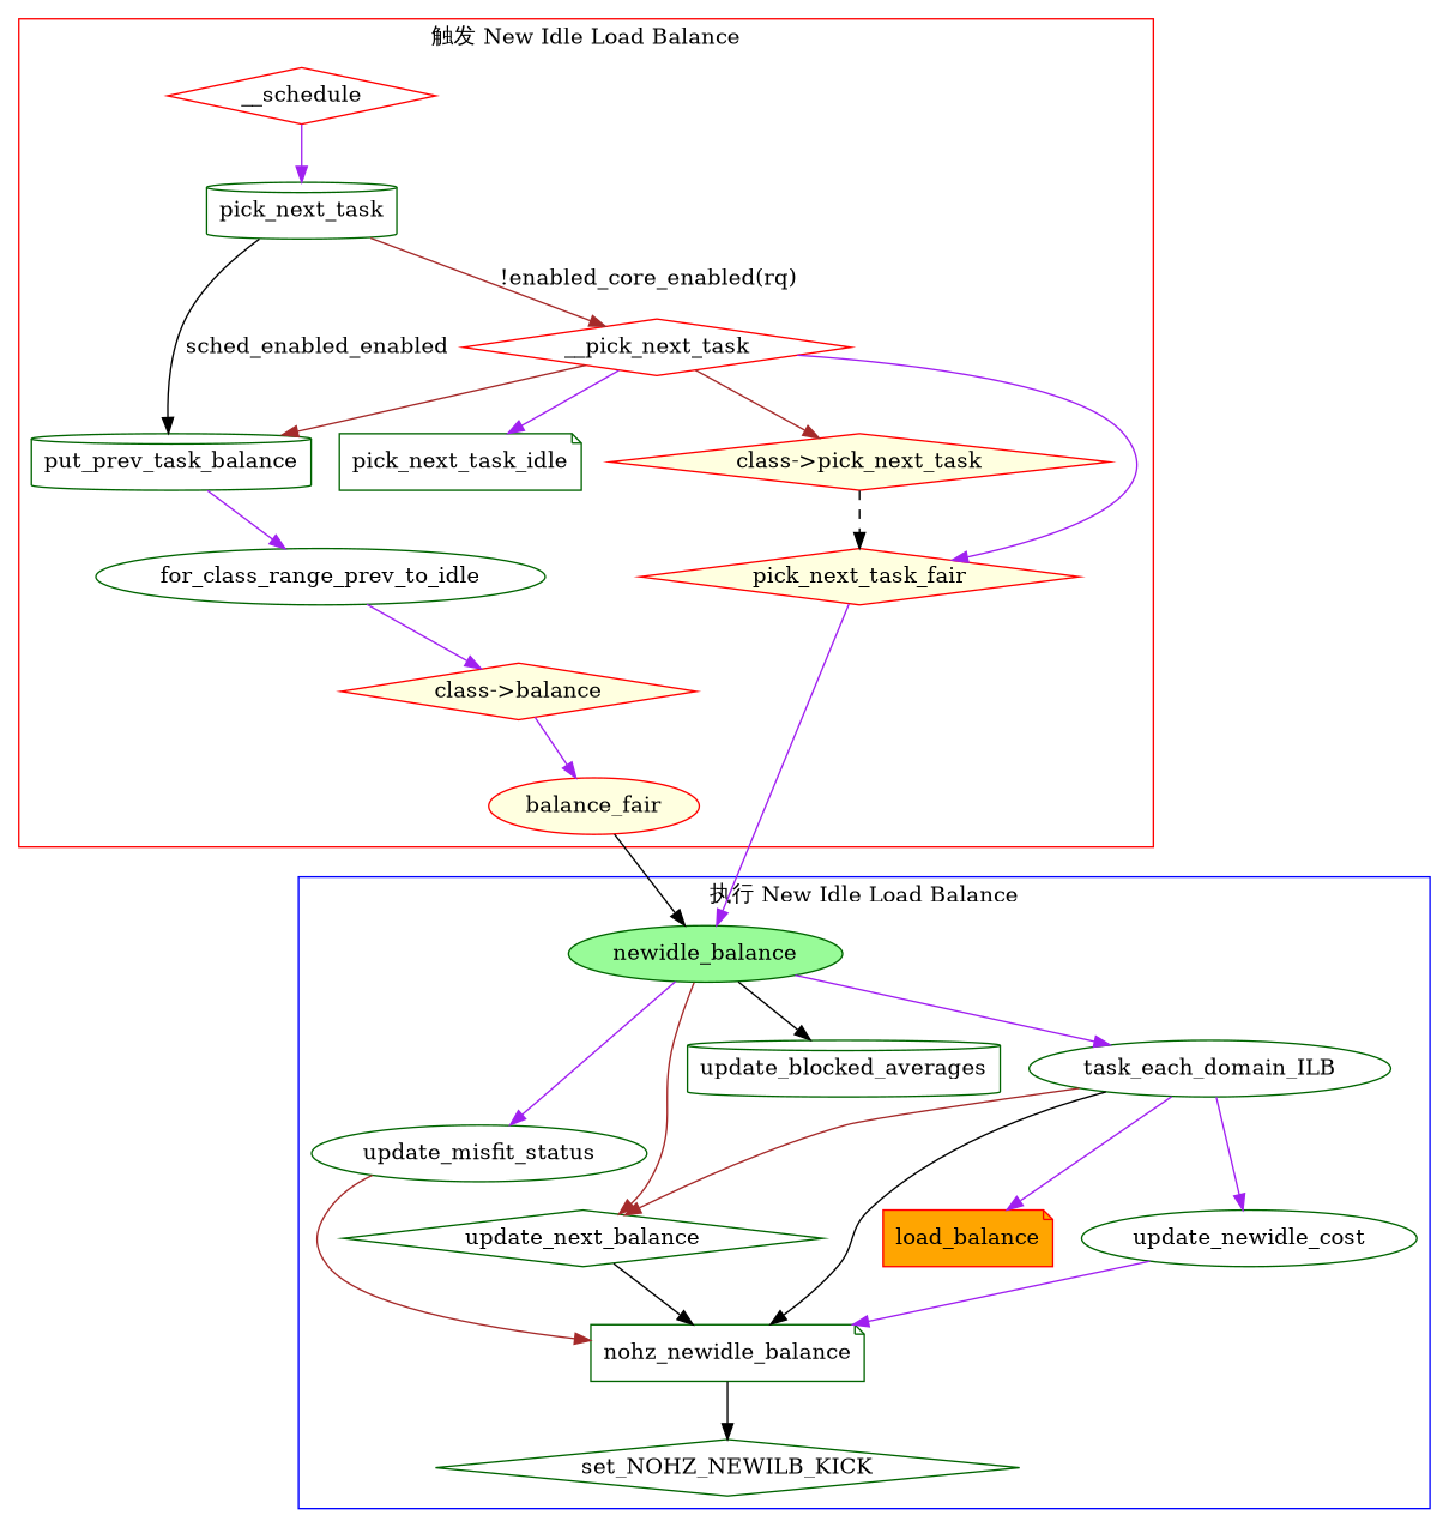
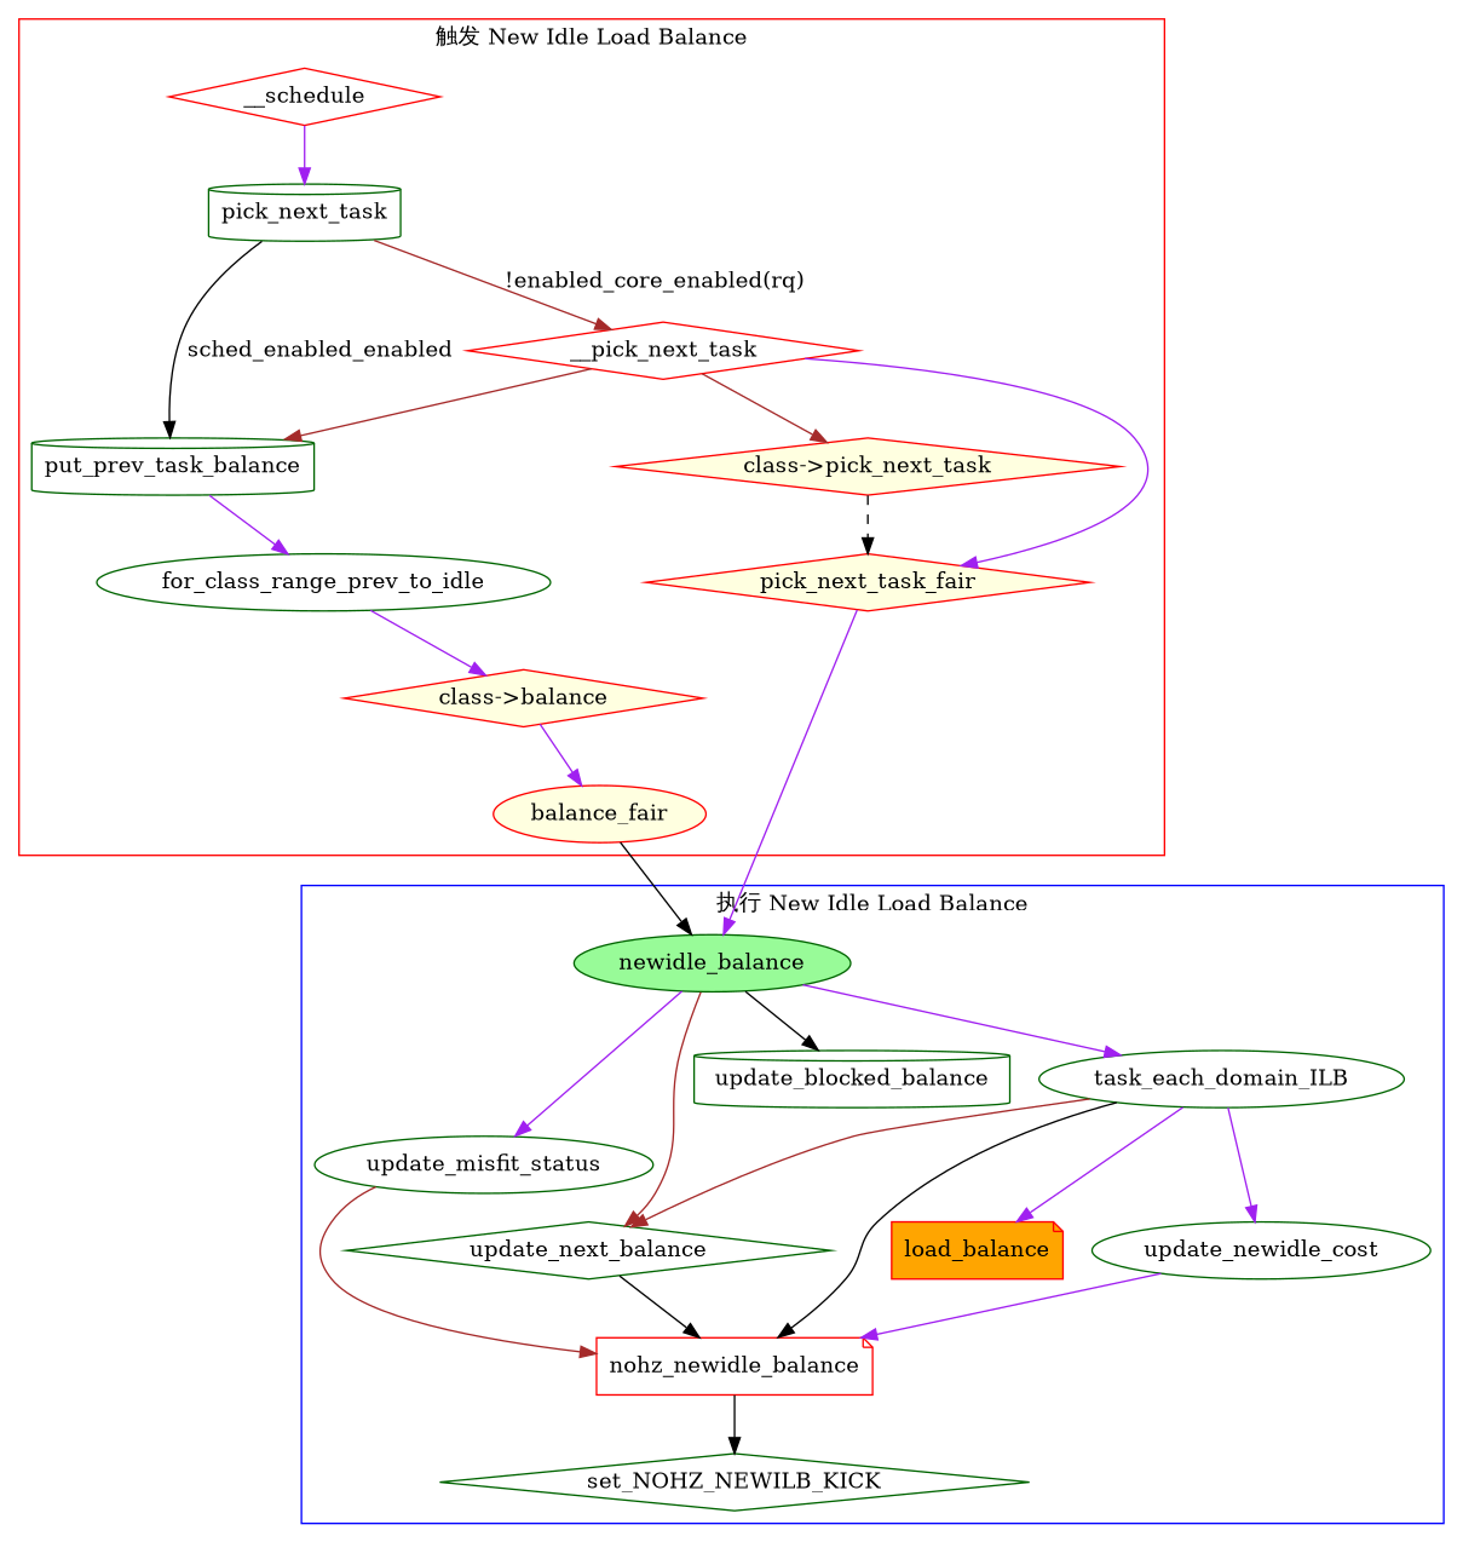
  digraph {
    node [color=darkgreen shape=diamond]
    edge [color=purple]
    n1 [fillcolor=palegreen label=newidle_balance shape=ellipse style=filled]
    update_misfit_status [shape=ellipse]
    update_next_balance
-   update_blocked_averages [shape=cylinder]
+   update_blocked_averages [shape=cylinder label=update_blocked_balance]
    n5 [label=task_each_domain_ILB shape=ellipse]
-   nohz_newidle_balance [shape=note]
+   nohz_newidle_balance [color=red shape=note]
    n7 [color=red fillcolor=orange label=load_balance shape=note style=filled]
    update_newidle_cost [shape=ellipse]
    set_NOHZ_NEWILB_KICK
    __schedule [color=red]
    pick_next_task [shape=cylinder]
    __pick_next_task [color=red]
    put_prev_task_balance [shape=cylinder]
    n14 [color=red fillcolor=lightyellow label=pick_next_task_fair style=filled]
-   pick_next_task_idle [shape=note]
    n16 [color=red fillcolor=lightyellow label="class->pick_next_task" style=filled]
    for_class_range_prev_to_idle [shape=ellipse]
    n18 [color=red fillcolor=lightyellow label="class->balance" style=filled]
    n19 [color=red fillcolor=lightyellow label=balance_fair shape=ellipse style=filled]
    subgraph cluster_1 {
      color=blue
      label="执行 New Idle Load Balance"
      n1
      update_misfit_status
      update_next_balance
      update_blocked_averages
      n5
      nohz_newidle_balance
      n7
      update_newidle_cost
      set_NOHZ_NEWILB_KICK
    }
    subgraph cluster_2 {
      color=red
      label="触发 New Idle Load Balance"
      __schedule
      pick_next_task
      __pick_next_task
      put_prev_task_balance
      n14
-     pick_next_task_idle
      n16
      for_class_range_prev_to_idle
      n18
      n19
    }
    n1 -> update_misfit_status
    n1 -> update_next_balance [color=brown]
    n1 -> update_blocked_averages [color=black]
    n1 -> n5
    update_misfit_status -> nohz_newidle_balance [color=brown]
    update_next_balance -> nohz_newidle_balance [color=black]
    n5 -> update_next_balance [color=brown]
    n5 -> nohz_newidle_balance [color=black]
    n5 -> n7
    n5 -> update_newidle_cost
    nohz_newidle_balance -> set_NOHZ_NEWILB_KICK [color=black]
    update_newidle_cost -> nohz_newidle_balance
    __schedule -> pick_next_task
    pick_next_task -> __pick_next_task [color=brown label="!enabled_core_enabled(rq)"]
    pick_next_task -> put_prev_task_balance [color=black label=sched_enabled_enabled]
    __pick_next_task -> put_prev_task_balance [color=brown]
    __pick_next_task -> n14
-   __pick_next_task -> pick_next_task_idle
    __pick_next_task -> n16 [color=brown]
    put_prev_task_balance -> for_class_range_prev_to_idle
    n14 -> n1
    n16 -> n14 [color=black style=dashed]
    for_class_range_prev_to_idle -> n18
    n18 -> n19
    n19 -> n1 [color=black]
  }
